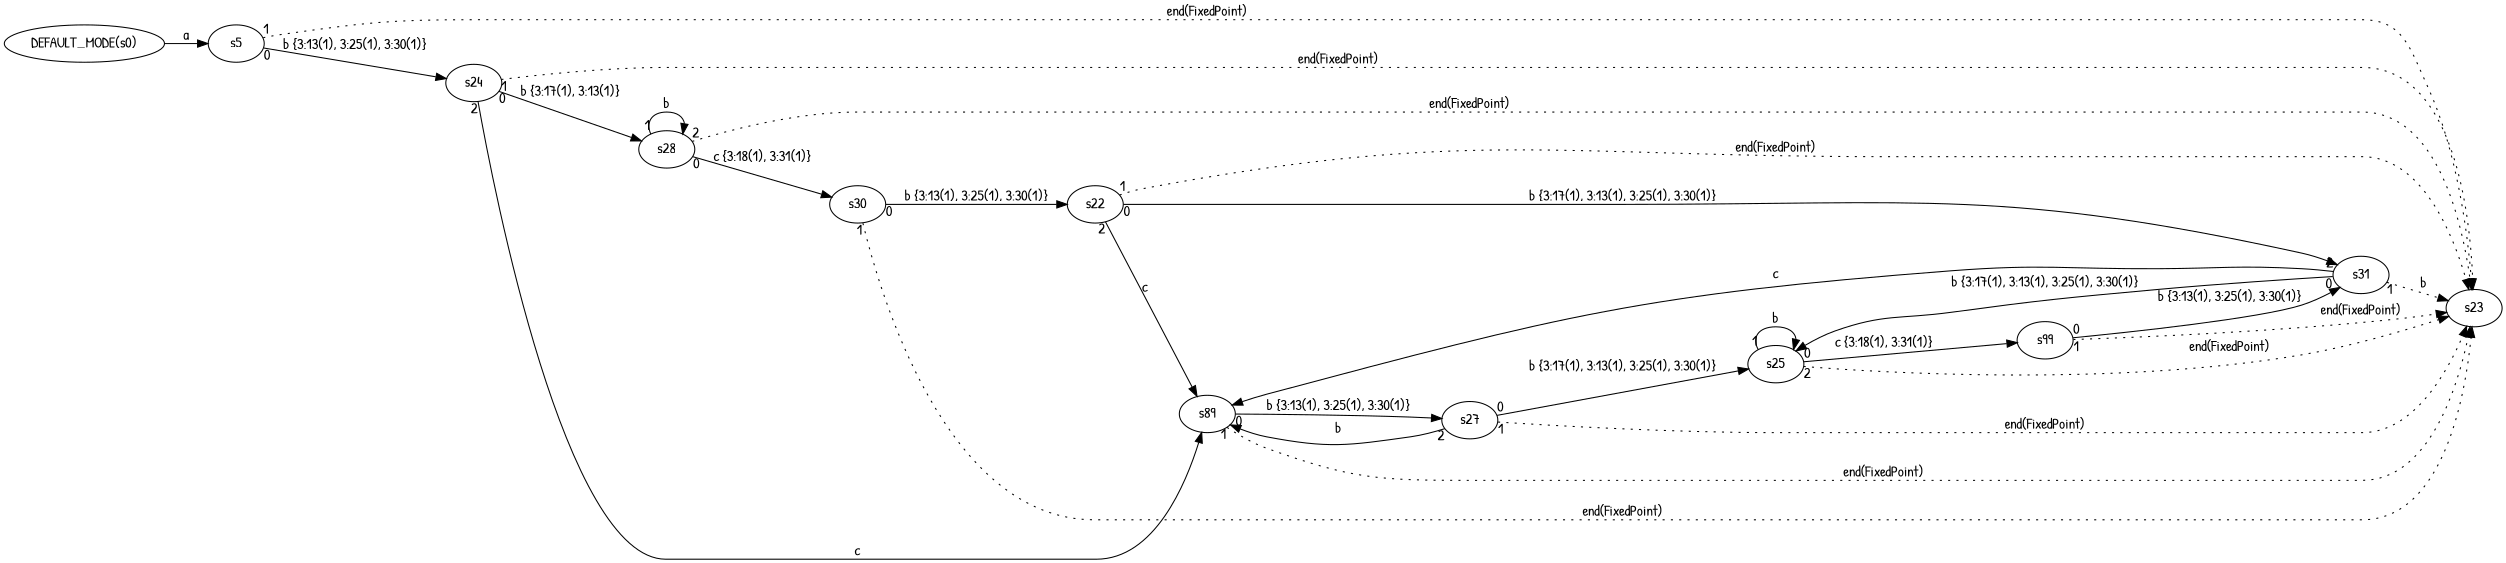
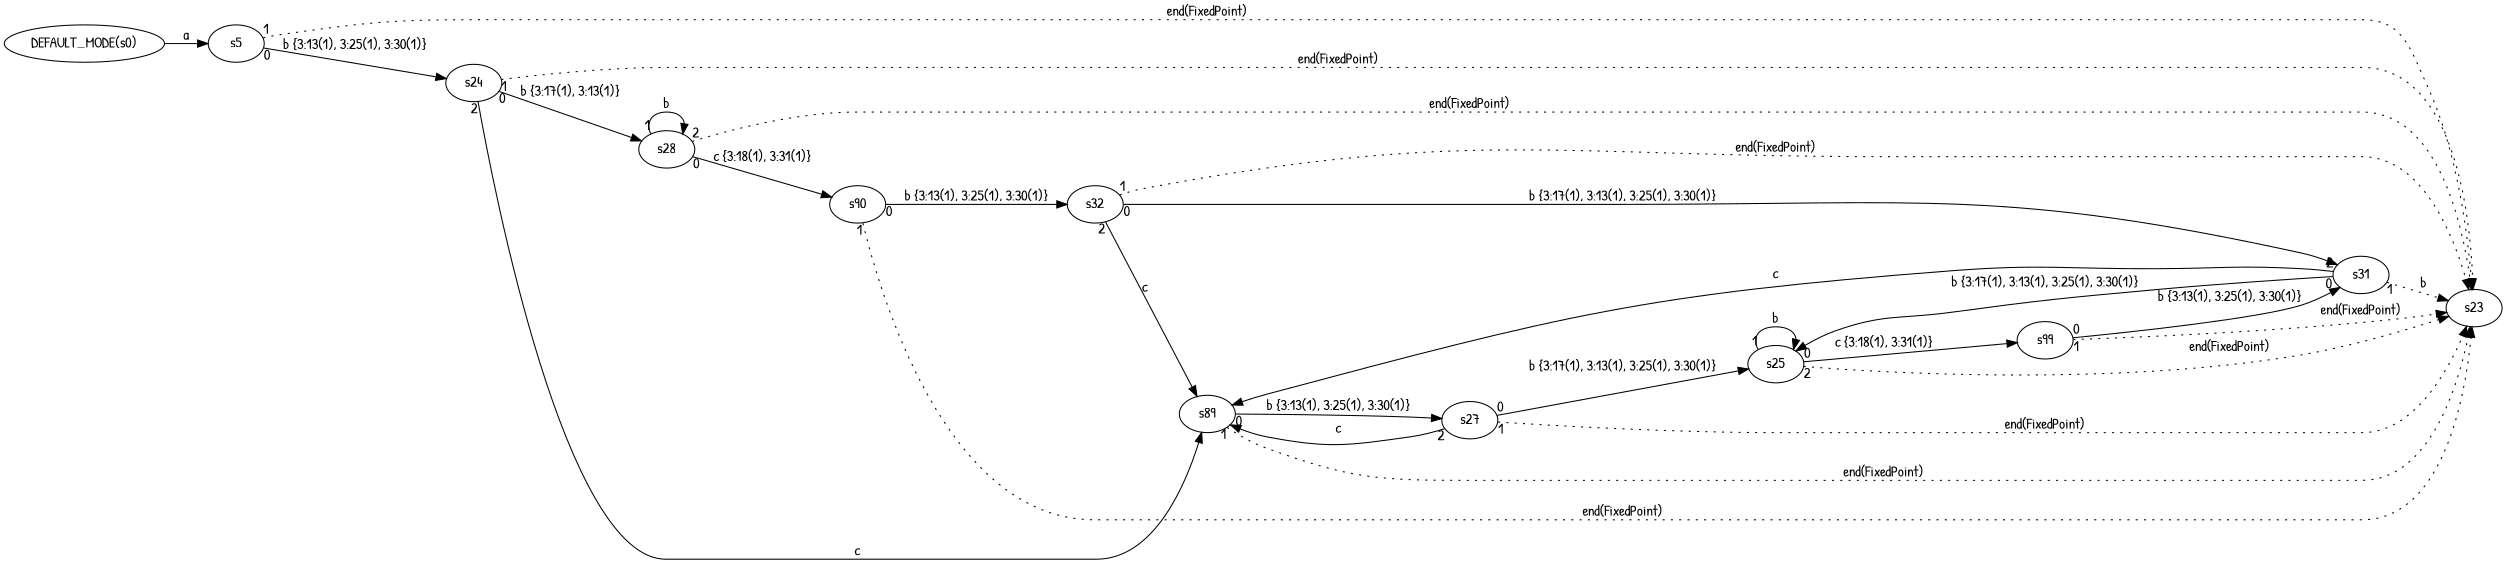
  digraph {
    fontname="Patrick Hand"
    rankdir=LR
    node [fontname="Patrick Hand"]
    edge [fontname="Patrick Hand" taillabel=0]
    "DEFAULT_MODE(s0)"
    s5
    s24
    s23
    s28
    n6 [label=s89]
-   s30
+   s30 [label=s90]
    s27
-   s32 [label=s22]
+   s32
    s31
    s25
    n12 [label=s99]
    "DEFAULT_MODE(s0)" -> s5 [label=a taillabel=""]
    s5 -> s24 [label="b {3:13(1), 3:25(1), 3:30(1)}"]
    s5 -> s23 [label="end(FixedPoint)" style=dotted taillabel=1]
    s24 -> s23 [label="end(FixedPoint)" style=dotted taillabel=1]
    s24 -> s28 [label="b {3:17(1), 3:13(1)}"]
    s24 -> n6 [label=c taillabel=2]
    s28 -> s23 [label="end(FixedPoint)" style=dotted taillabel=2]
    s28 -> s28 [label=b taillabel=1]
    s28 -> s30 [label="c {3:18(1), 3:31(1)}"]
    n6 -> s23 [label="end(FixedPoint)" style=dotted taillabel=1]
    n6 -> s27 [label="b {3:13(1), 3:25(1), 3:30(1)}"]
    s30 -> s23 [label="end(FixedPoint)" style=dotted taillabel=1]
    s30 -> s32 [label="b {3:13(1), 3:25(1), 3:30(1)}"]
    s27 -> s23 [label="end(FixedPoint)" style=dotted taillabel=1]
-   s27 -> n6 [label=b taillabel=2]
+   s27 -> n6 [label=c taillabel=2]
    s27 -> s25 [label="b {3:17(1), 3:13(1), 3:25(1), 3:30(1)}"]
    s32 -> s23 [label="end(FixedPoint)" style=dotted taillabel=1]
    s32 -> n6 [label=c taillabel=2]
    s32 -> s31 [label="b {3:17(1), 3:13(1), 3:25(1), 3:30(1)}"]
    s31 -> s23 [label=b style=dotted taillabel=1]
    s31 -> n6 [label=c taillabel=2]
    s31 -> s25 [label="b {3:17(1), 3:13(1), 3:25(1), 3:30(1)}"]
    s25 -> s23 [label="end(FixedPoint)" style=dotted taillabel=2]
    s25 -> s25 [label=b taillabel=1]
    s25 -> n12 [label="c {3:18(1), 3:31(1)}"]
    n12 -> s23 [label="end(FixedPoint)" style=dotted taillabel=1]
    n12 -> s31 [label="b {3:13(1), 3:25(1), 3:30(1)}"]
  }
